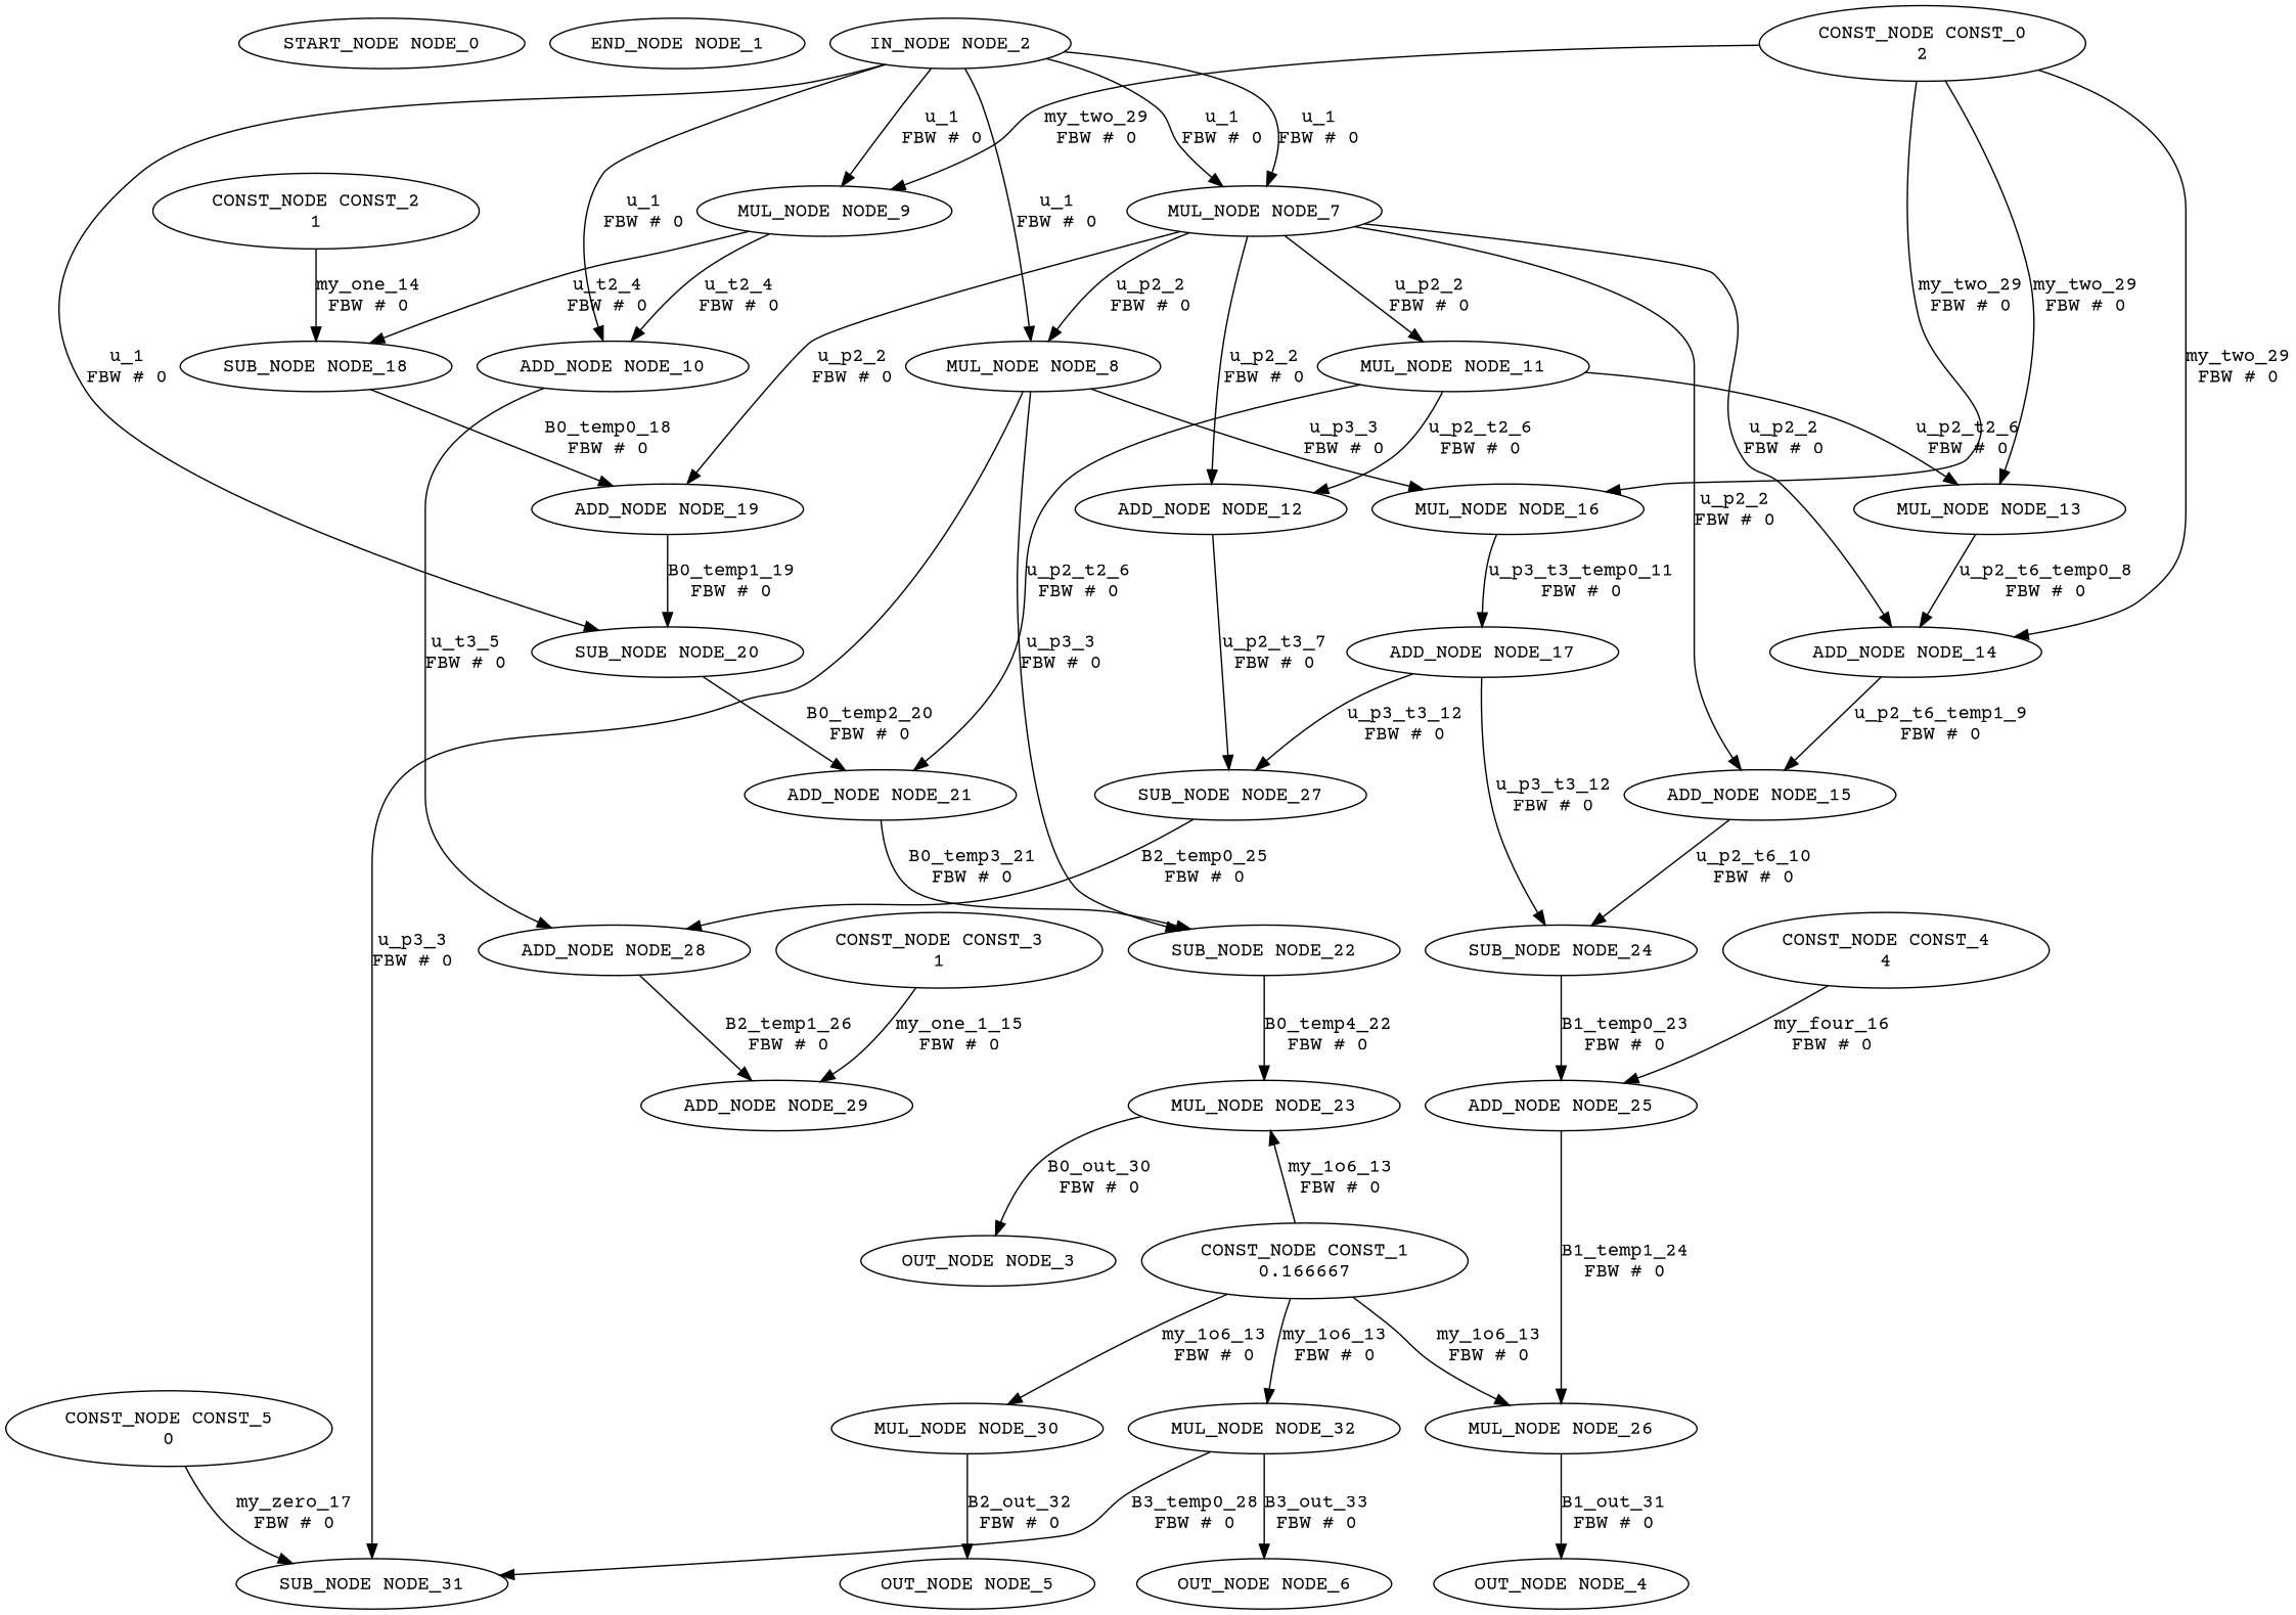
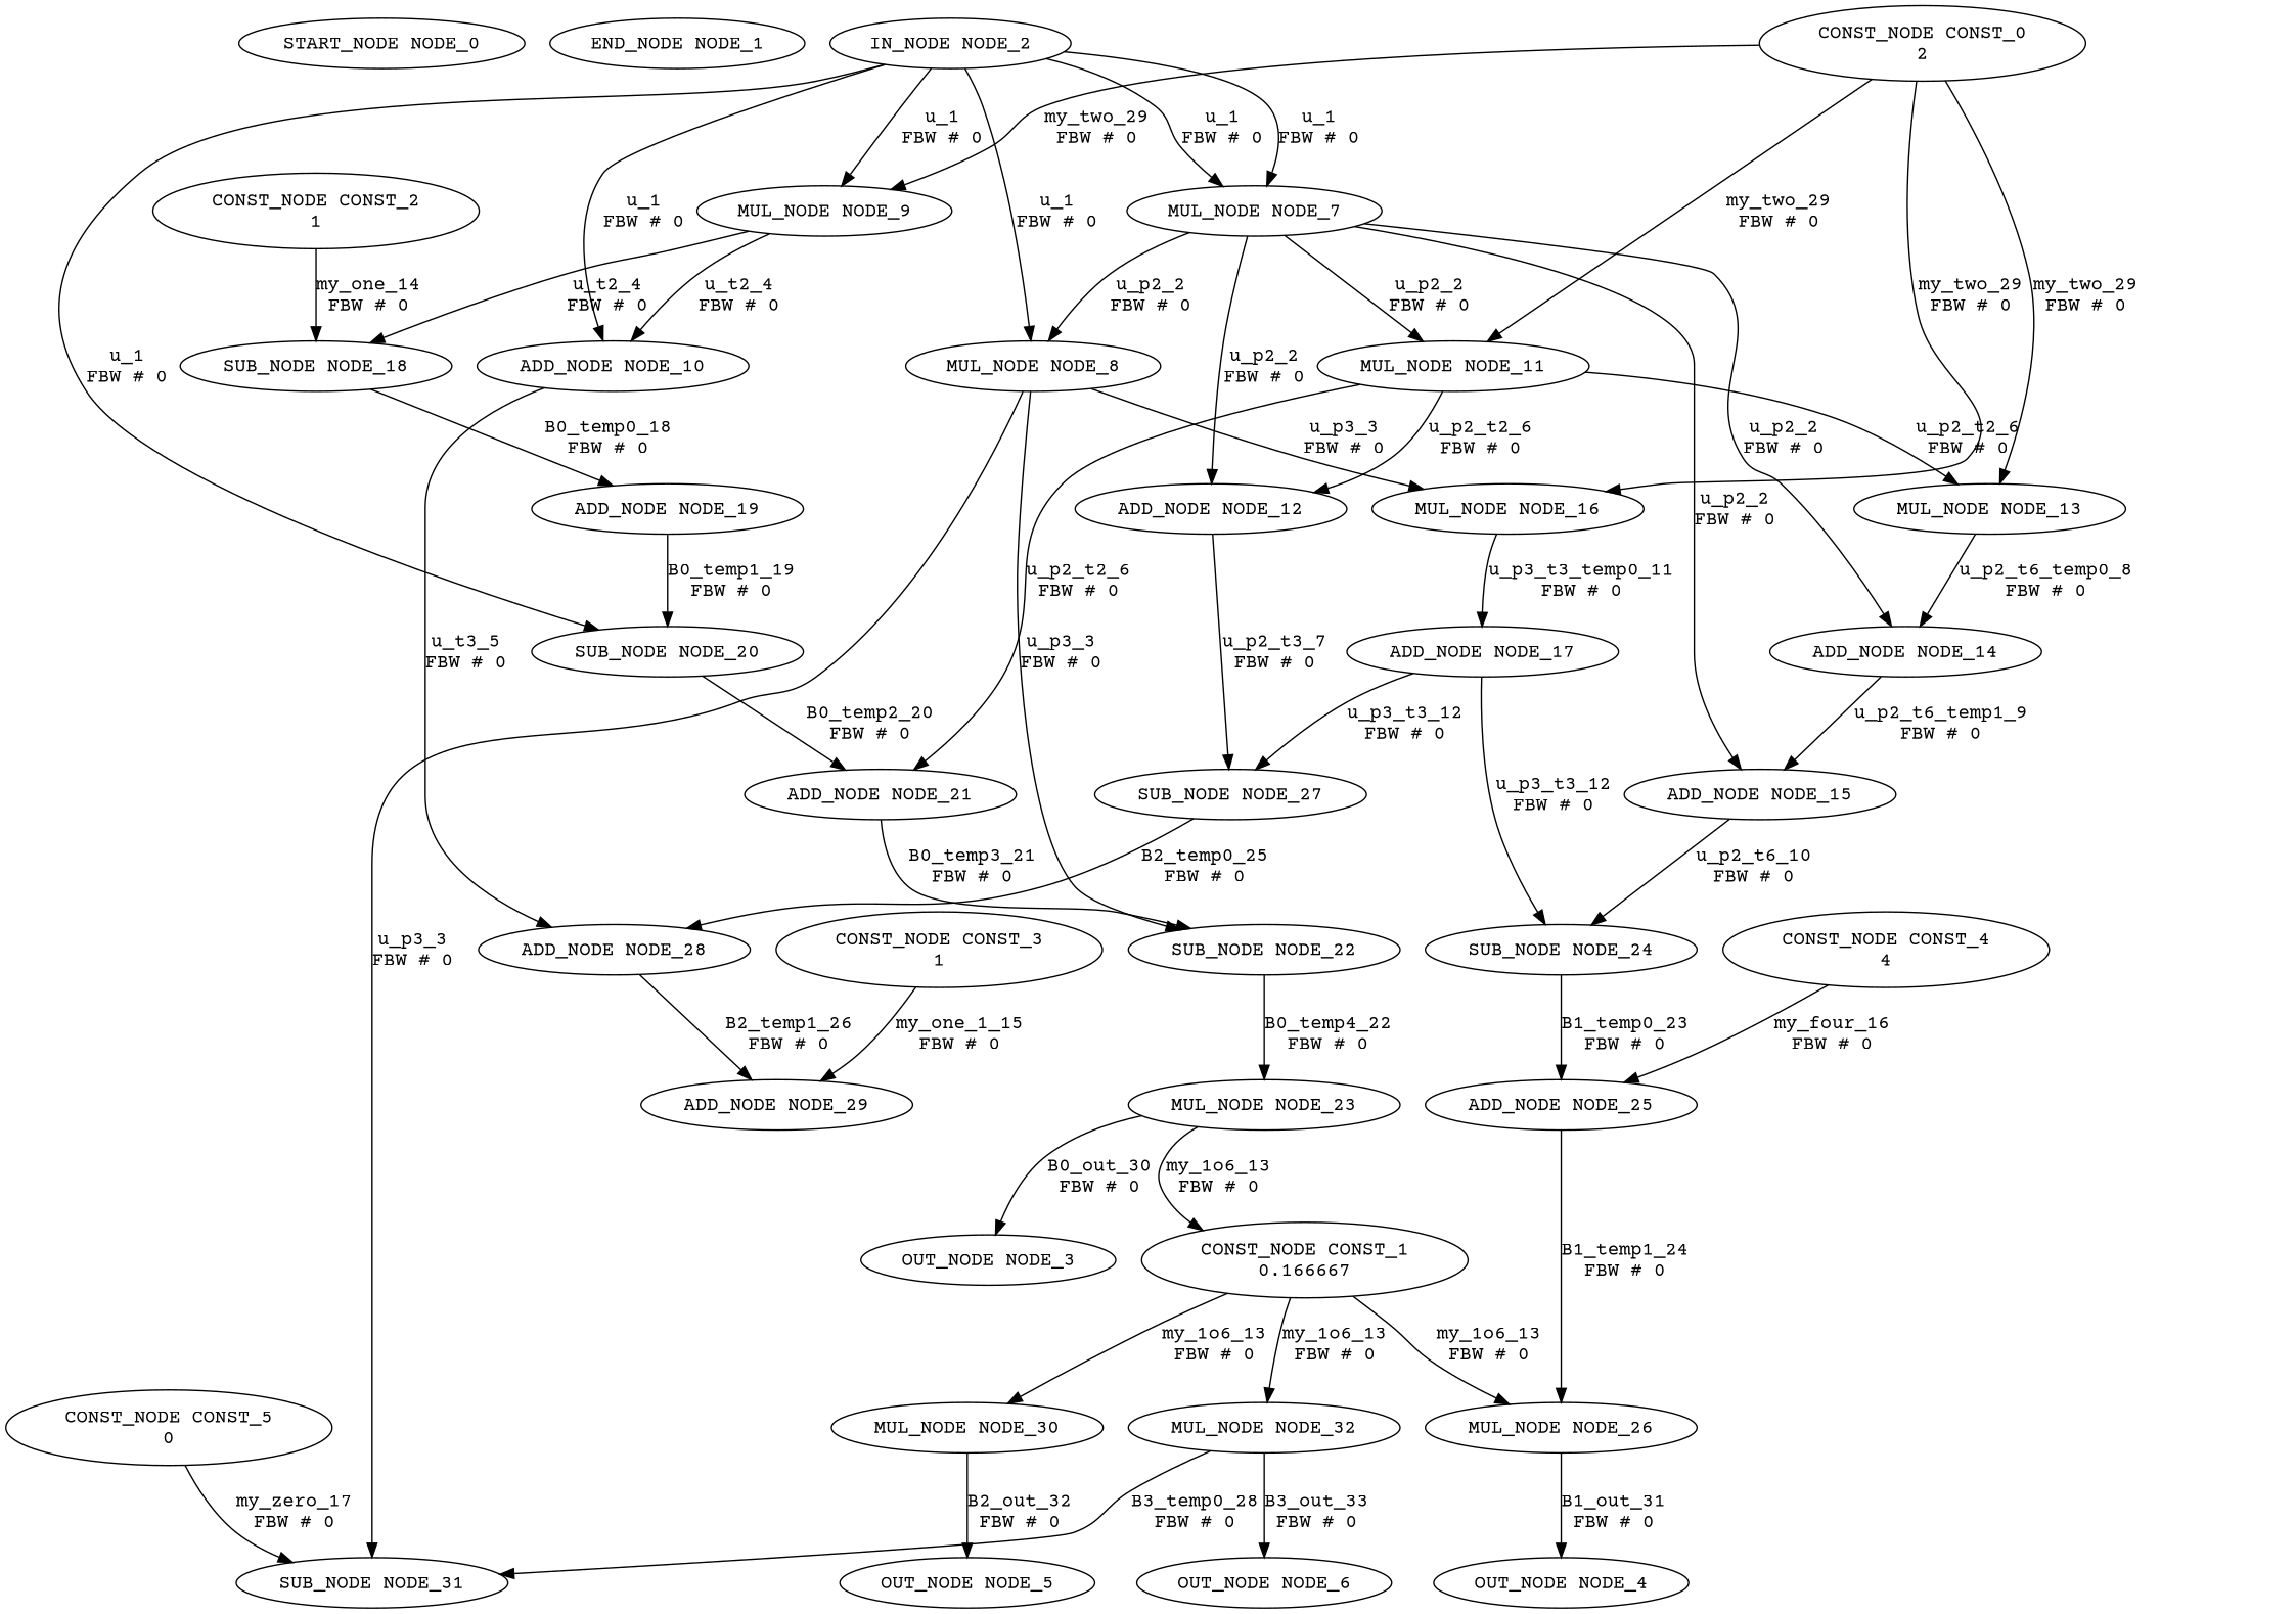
  digraph {
    fontname="Courier Prime"
    node [fontname="Courier Prime"]
    edge [fontname="Courier Prime"]
    n1 [label="START_NODE NODE_0"]
    n2 [label="END_NODE NODE_1"]
    n3 [label="IN_NODE NODE_2"]
    n4 [label="MUL_NODE NODE_7"]
    n5 [label="MUL_NODE NODE_8"]
    n6 [label="MUL_NODE NODE_9"]
    n7 [label="ADD_NODE NODE_10"]
    n8 [label="SUB_NODE NODE_20"]
    n9 [label="MUL_NODE NODE_11"]
    n10 [label="ADD_NODE NODE_12"]
    n11 [label="ADD_NODE NODE_14"]
    n12 [label="ADD_NODE NODE_15"]
    n13 [label="ADD_NODE NODE_19"]
    n14 [label="MUL_NODE NODE_16"]
    n15 [label="SUB_NODE NODE_22"]
    n16 [label="SUB_NODE NODE_31"]
    n17 [label="SUB_NODE NODE_18"]
    n18 [label="ADD_NODE NODE_28"]
    n19 [label="ADD_NODE NODE_21"]
    n20 [label="OUT_NODE NODE_3"]
    n21 [label="MUL_NODE NODE_23"]
    n22 [label="OUT_NODE NODE_4"]
    n23 [label="MUL_NODE NODE_26"]
    n24 [label="OUT_NODE NODE_5"]
    n25 [label="MUL_NODE NODE_30"]
    n26 [label="OUT_NODE NODE_6"]
    n27 [label="MUL_NODE NODE_32"]
    n28 [label="CONST_NODE CONST_0\n2"]
    n29 [label="MUL_NODE NODE_13"]
    n30 [label="ADD_NODE NODE_17"]
    n31 [label="SUB_NODE NODE_27"]
    n32 [label="SUB_NODE NODE_24"]
    n33 [label="ADD_NODE NODE_29"]
    n34 [label="ADD_NODE NODE_25"]
    n35 [label="CONST_NODE CONST_1\n0.166667"]
    n36 [label="CONST_NODE CONST_2\n1"]
    n37 [label="CONST_NODE CONST_3\n1"]
    n38 [label="CONST_NODE CONST_4\n4"]
    n39 [label="CONST_NODE CONST_5\n0"]
    n3 -> n4 [label="u_1\nFBW # 0"]
    n3 -> n4 [label="u_1\nFBW # 0"]
    n3 -> n5 [label="u_1\nFBW # 0"]
    n3 -> n6 [label="u_1\nFBW # 0"]
    n3 -> n7 [label="u_1\nFBW # 0"]
    n3 -> n8 [label="u_1\nFBW # 0"]
    n4 -> n5 [label="u_p2_2\nFBW # 0"]
    n4 -> n9 [label="u_p2_2\nFBW # 0"]
    n4 -> n10 [label="u_p2_2\nFBW # 0"]
    n4 -> n11 [label="u_p2_2\nFBW # 0"]
    n4 -> n12 [label="u_p2_2\nFBW # 0"]
-   n4 -> n13 [label="u_p2_2\nFBW # 0"]
    n5 -> n14 [label="u_p3_3\nFBW # 0"]
    n5 -> n15 [label="u_p3_3\nFBW # 0"]
    n5 -> n16 [label="u_p3_3\nFBW # 0"]
    n6 -> n7 [label="u_t2_4\nFBW # 0"]
    n6 -> n17 [label="u_t2_4\nFBW # 0"]
    n7 -> n18 [label="u_t3_5\nFBW # 0"]
    n8 -> n19 [label="B0_temp2_20\nFBW # 0"]
    n9 -> n10 [label="u_p2_t2_6\nFBW # 0"]
    n9 -> n19 [label="u_p2_t2_6\nFBW # 0"]
    n9 -> n29 [label="u_p2_t2_6\nFBW # 0"]
    n10 -> n31 [label="u_p2_t3_7\nFBW # 0"]
    n11 -> n12 [label="u_p2_t6_temp1_9\nFBW # 0"]
    n12 -> n32 [label="u_p2_t6_10\nFBW # 0"]
    n13 -> n8 [label="B0_temp1_19\nFBW # 0"]
    n14 -> n30 [label="u_p3_t3_temp0_11\nFBW # 0"]
    n15 -> n21 [label="B0_temp4_22\nFBW # 0"]
    n17 -> n13 [label="B0_temp0_18\nFBW # 0"]
    n18 -> n33 [label="B2_temp1_26\nFBW # 0"]
    n19 -> n15 [label="B0_temp3_21\nFBW # 0"]
    n21 -> n20 [label="B0_out_30\nFBW # 0"]
    n23 -> n22 [label="B1_out_31\nFBW # 0"]
    n25 -> n24 [label="B2_out_32\nFBW # 0"]
    n27 -> n16 [label="B3_temp0_28\nFBW # 0"]
    n27 -> n26 [label="B3_out_33\nFBW # 0"]
    n28 -> n6 [label="my_two_29\nFBW # 0"]
-   n28 -> n11 [label="my_two_29\nFBW # 0"]
+   n28 -> n9 [label="my_two_29\nFBW # 0"]
    n28 -> n14 [label="my_two_29\nFBW # 0"]
    n28 -> n29 [label="my_two_29\nFBW # 0"]
    n29 -> n11 [label="u_p2_t6_temp0_8\nFBW # 0"]
    n30 -> n31 [label="u_p3_t3_12\nFBW # 0"]
    n30 -> n32 [label="u_p3_t3_12\nFBW # 0"]
    n31 -> n18 [label="B2_temp0_25\nFBW # 0"]
    n32 -> n34 [label="B1_temp0_23\nFBW # 0"]
    n34 -> n23 [label="B1_temp1_24\nFBW # 0"]
-   n35 -> n21 [label="my_1o6_13\nFBW # 0"]
+   n21 -> n35 [label="my_1o6_13\nFBW # 0"]
    n35 -> n23 [label="my_1o6_13\nFBW # 0"]
    n35 -> n25 [label="my_1o6_13\nFBW # 0"]
    n35 -> n27 [label="my_1o6_13\nFBW # 0"]
    n36 -> n17 [label="my_one_14\nFBW # 0"]
    n37 -> n33 [label="my_one_1_15\nFBW # 0"]
    n38 -> n34 [label="my_four_16\nFBW # 0"]
    n39 -> n16 [label="my_zero_17\nFBW # 0"]
  }
